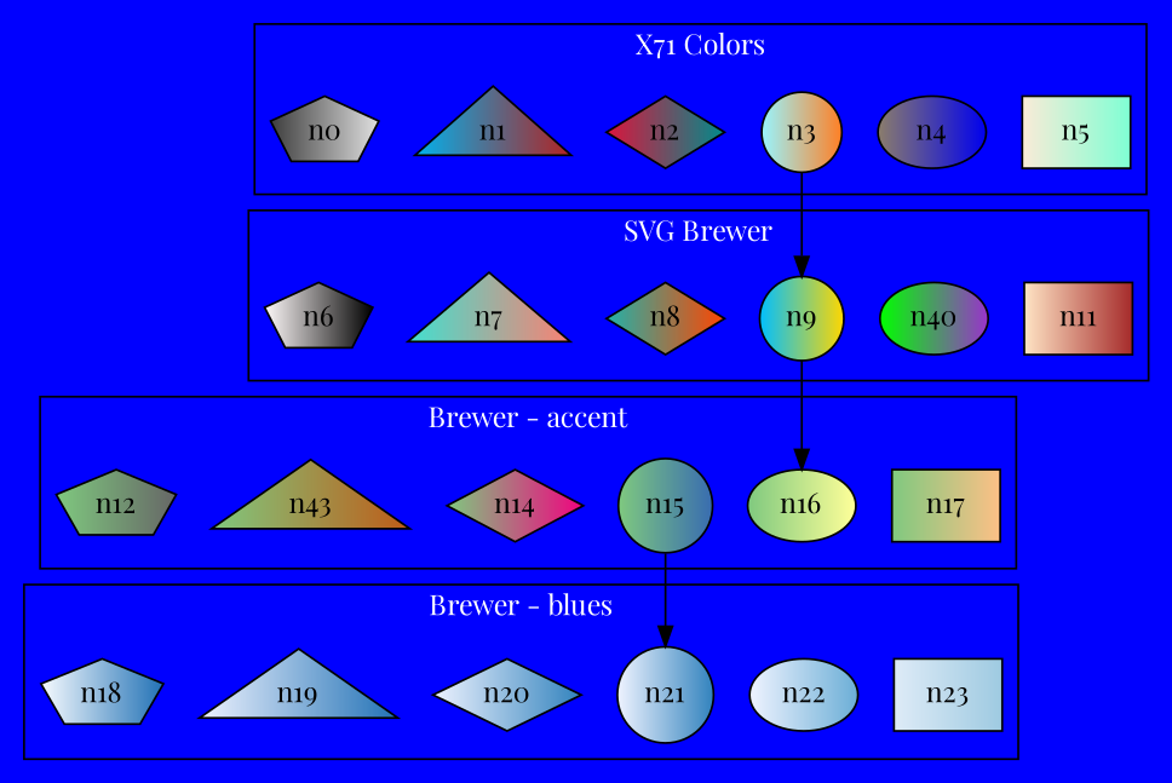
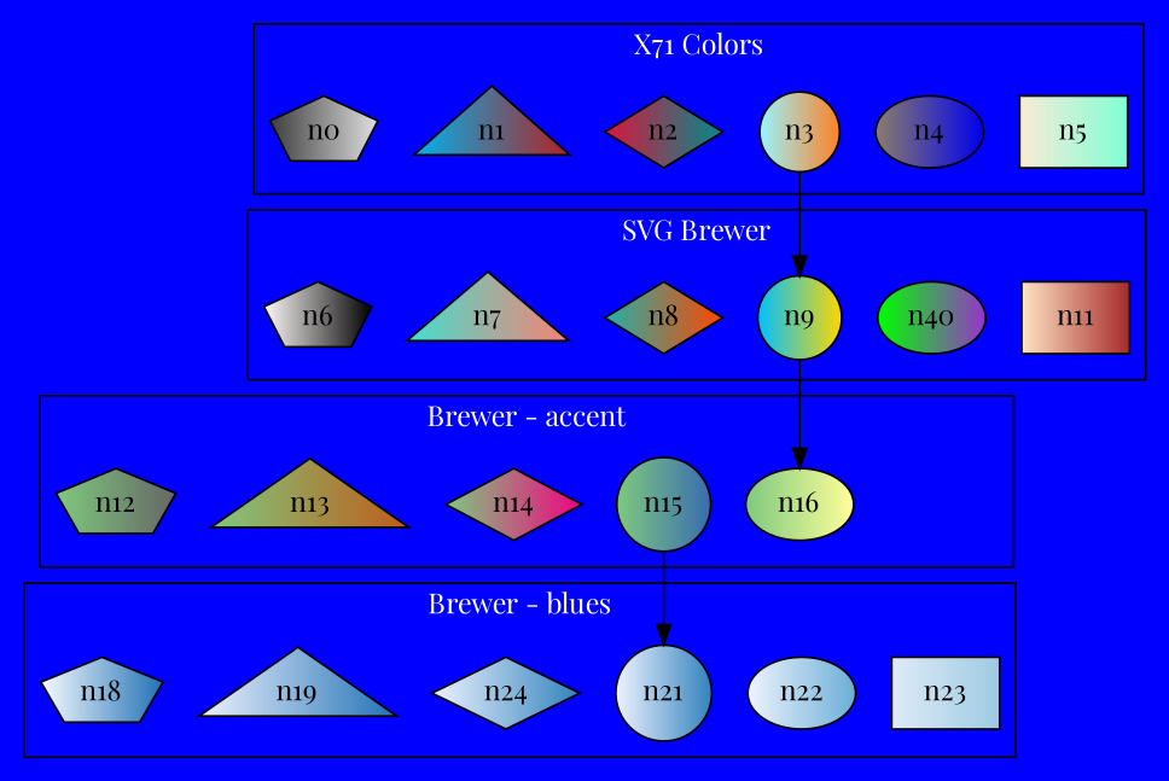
  digraph {
    bgcolor=blue
    fontname="Playfair Display"
    node [fontname="Playfair Display" shape=box style=filled]
    edge [fontname="Playfair Display"]
    n5 [fillcolor="antiquewhite:aquamarine"]
    n4 [fillcolor="bisque4:blue2" shape=ellipse]
    n3 [fillcolor="cadetblue1:chocolate1" shape=circle]
    n2 [fillcolor="crimson:cyan4" shape=diamond]
    n1 [fillcolor="deepskyblue2:firebrick" shape=triangle]
    n0 [fillcolor="gray24:gray88" shape=pentagon]
    n11 [fillcolor="bisque:brown"]
    n10 [fillcolor="green:darkorchid" label=n40 shape=ellipse]
    n9 [fillcolor="deepskyblue:gold" shape=circle]
    n8 [fillcolor="lightseagreen:orangered" shape=diamond]
    n7 [fillcolor="turquoise:salmon" shape=triangle]
    n6 [fillcolor="snow:black" shape=pentagon]
-   n17 [fillcolor="/accent3/1:/accent3/3"]
    n16 [fillcolor="/accent4/1:/accent4/4" shape=ellipse]
    n15 [fillcolor="/accent5/1:/accent5/5" shape=circle]
    n14 [fillcolor="/accent6/1:/accent6/6" shape=diamond]
-   n13 [fillcolor="/accent7/1:/accent7/7" shape=triangle label=n43]
+   n13 [fillcolor="/accent7/1:/accent7/7" shape=triangle]
    n12 [fillcolor="/accent8/1:/accent8/8" shape=pentagon]
    n23 [fillcolor="/blues3/1:/blues3/2"]
    n22 [fillcolor="/blues4/1:/blues4/3" shape=ellipse]
    n21 [fillcolor="/blues5/1:/blues5/4" shape=circle]
-   n20 [fillcolor="/blues6/1:/blues6/5" shape=diamond]
+   n20 [fillcolor="/blues6/1:/blues6/5" shape=diamond label=n24]
    n19 [fillcolor="/blues7/1:/blues7/6" shape=triangle]
    n18 [fillcolor="/blues8/1:/blues8/7" shape=pentagon]
    subgraph cluster_1 {
      fontcolor=white
      label="X71 Colors"
      n5
      n4
      n3
      n2
      n1
      n0
    }
    subgraph cluster_2 {
      fontcolor=white
      label="SVG Brewer"
      n11
      n10
      n9
      n8
      n7
      n6
    }
    subgraph cluster_3 {
      fontcolor=white
      label="Brewer - accent"
-     n17
      n16
      n15
      n14
      n13
      n12
    }
    subgraph cluster_4 {
      fontcolor=white
      label="Brewer - blues"
      n23
      n22
      n21
      n20
      n19
      n18
    }
    n3 -> n9
    n9 -> n16
    n15 -> n21
  }
